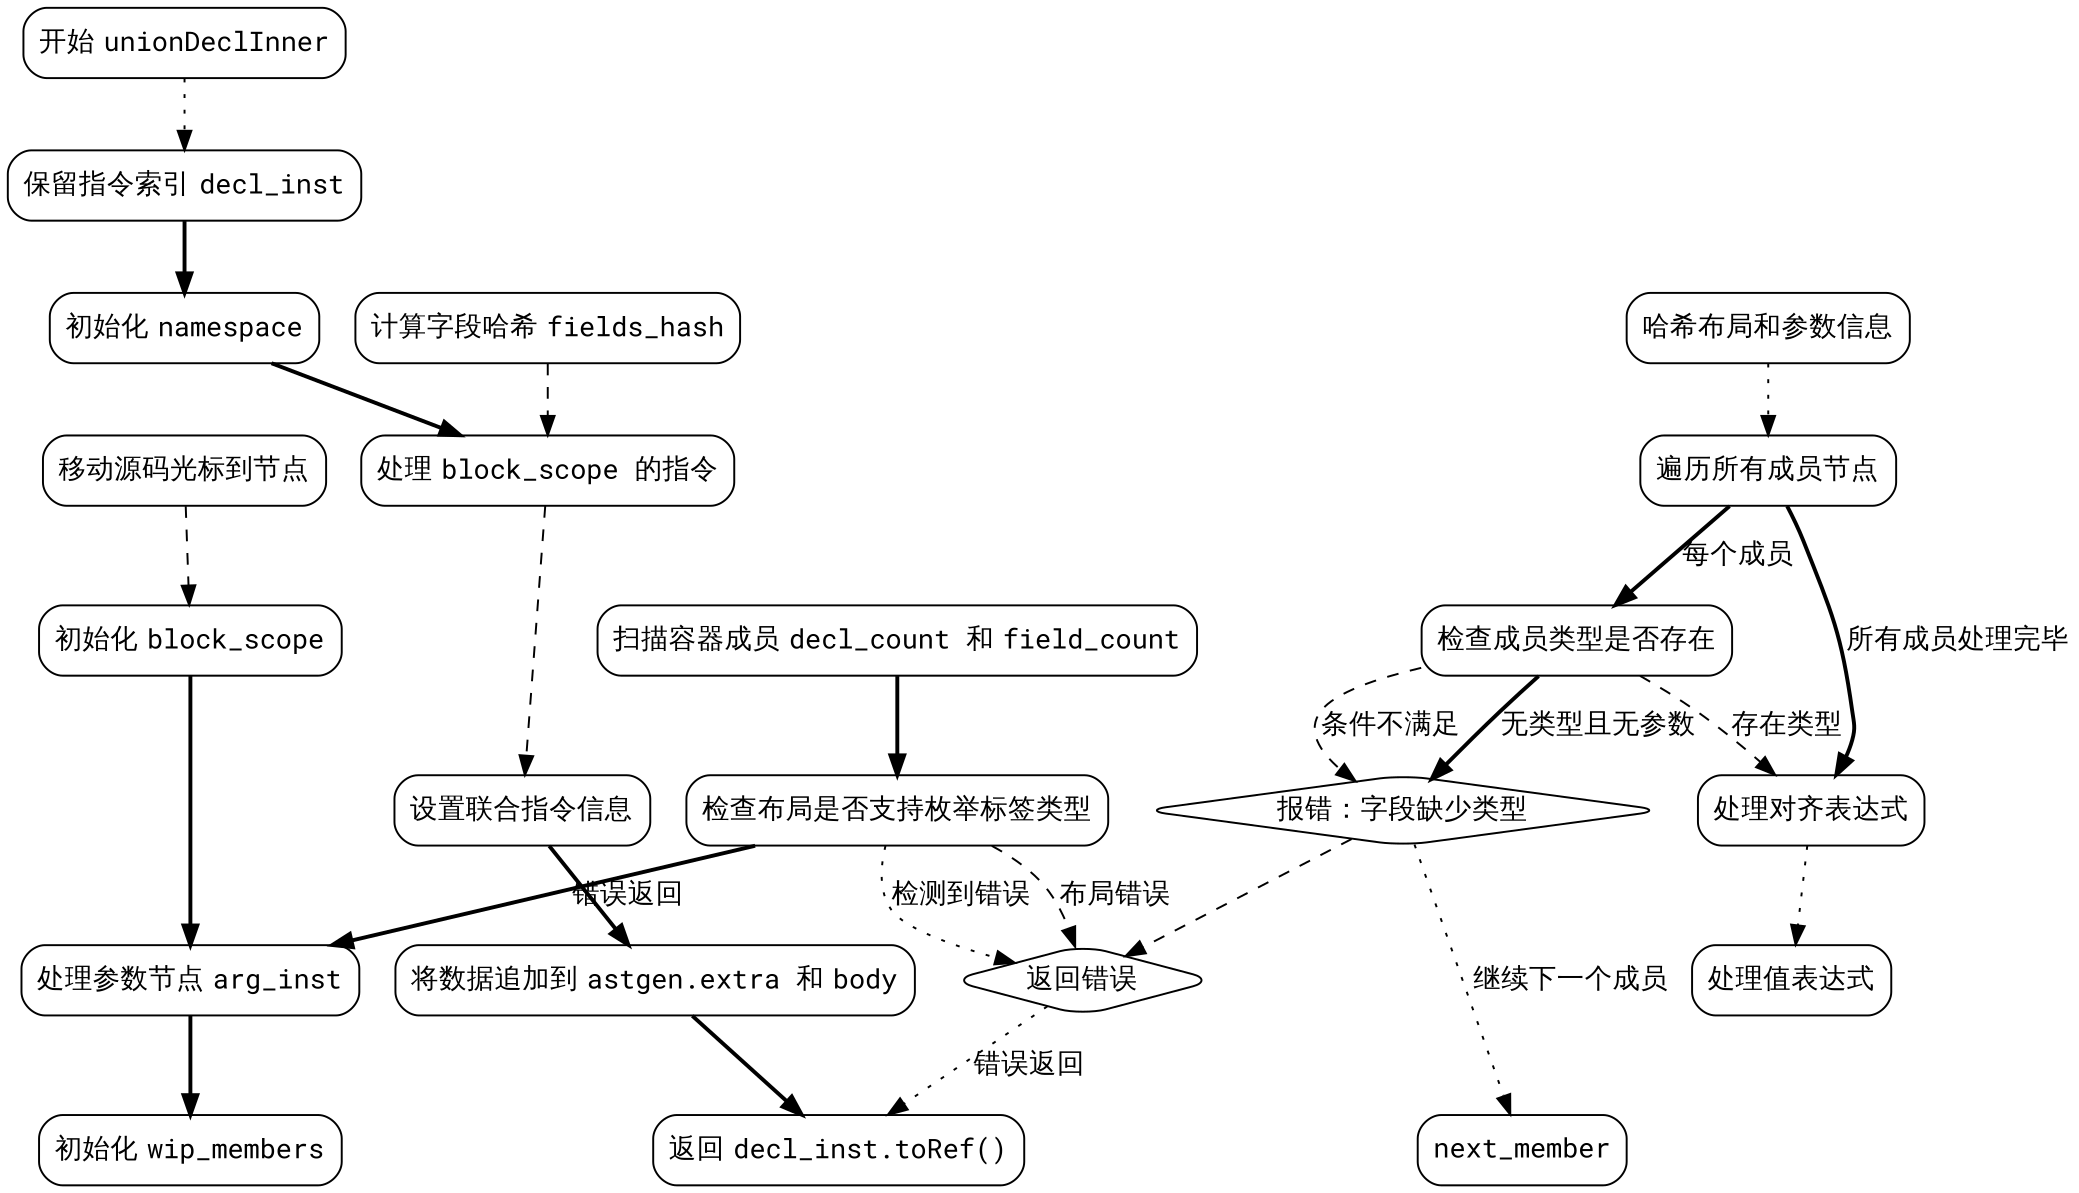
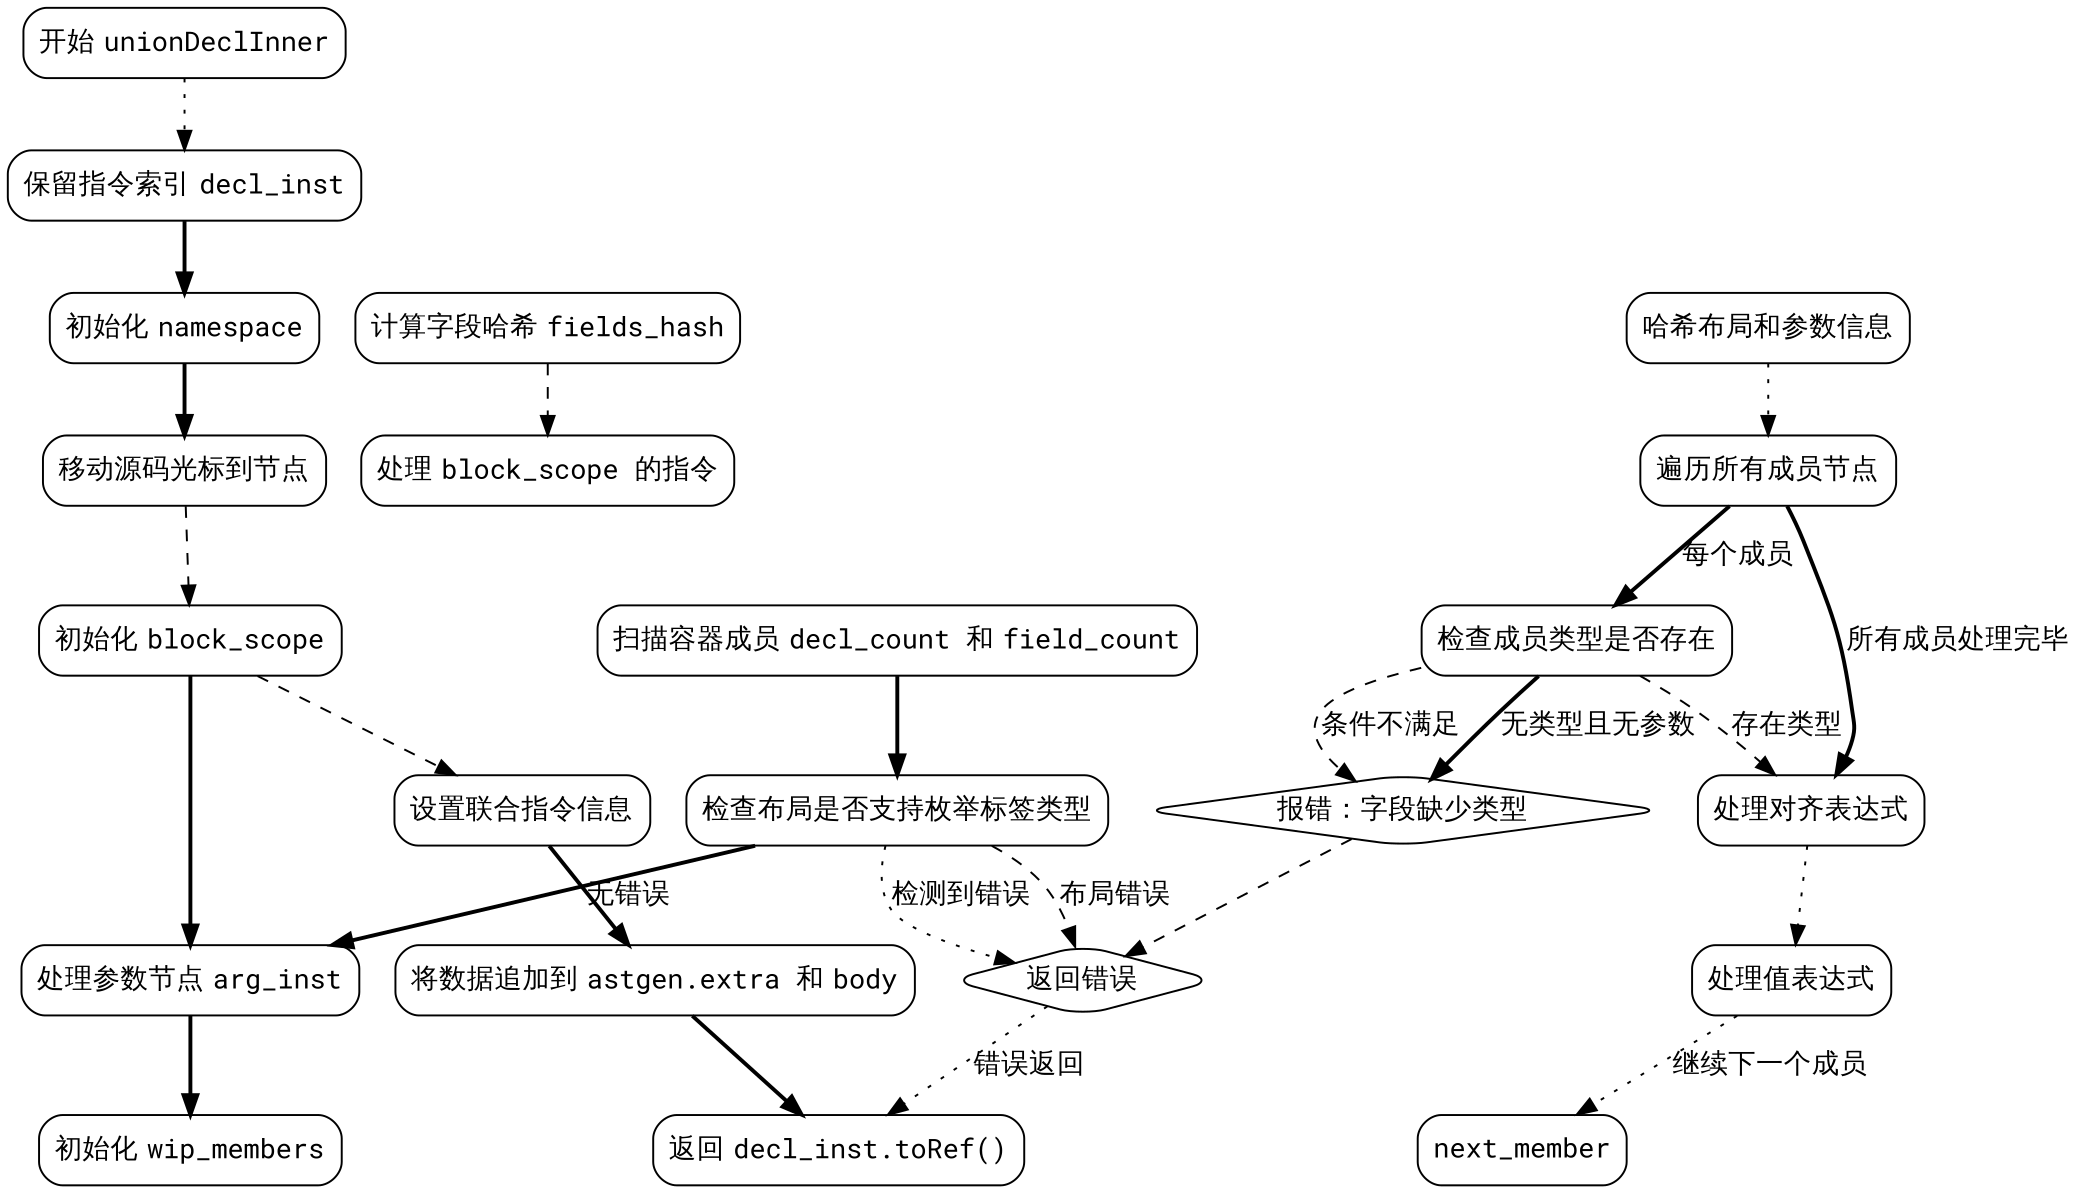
  digraph {
    fontname="Roboto Mono"
    node [fontname="Roboto Mono" shape=rectangle style=rounded]
    edge [fontname="Roboto Mono" style=bold]
    n1 [label="开始 unionDeclInner"]
    n2 [label="保留指令索引 decl_inst"]
    n3 [label="初始化 namespace"]
    n4 [label="移动源码光标到节点"]
    n5 [label="初始化 block_scope"]
    n6 [label="处理参数节点 arg_inst"]
    n7 [label="扫描容器成员 decl_count 和 field_count"]
    n8 [label="检查布局是否支持枚举标签类型"]
    n9 [label="返回错误" shape=diamond]
    n10 [label="初始化 wip_members"]
    n11 [label="返回 decl_inst.toRef()"]
    n12 [label="哈希布局和参数信息"]
    n13 [label="遍历所有成员节点"]
    n14 [label="检查成员类型是否存在"]
    n15 [label="处理对齐表达式"]
    n16 [label="报错：字段缺少类型" shape=diamond]
    n17 [label="计算字段哈希 fields_hash"]
    n18 [label="处理 block_scope 的指令"]
    n19 [label="处理值表达式"]
    next_member
    n21 [label="设置联合指令信息"]
    n22 [label="将数据追加到 astgen.extra 和 body"]
    n1 -> n2 [style=dotted]
    n2 -> n3
-   n3 -> n18
+   n3 -> n4
    n4 -> n5 [style=dashed]
    n5 -> n6
    n6 -> n10
    n7 -> n8
-   n8 -> n6 [label="错误返回"]
+   n8 -> n6 [label="无错误"]
    n8 -> n9 [label="布局错误" style=dashed]
    n8 -> n9 [label="检测到错误" style=dotted]
    n9 -> n11 [label="错误返回" style=dotted]
    n12 -> n13 [style=dotted]
    n13 -> n14 [label="每个成员"]
    n13 -> n15 [label="所有成员处理完毕"]
    n14 -> n15 [label="存在类型" style=dashed]
    n14 -> n16 [label="无类型且无参数"]
    n14 -> n16 [label="条件不满足" style=dashed]
    n15 -> n19 [style=dotted]
    n16 -> n9 [style=dashed]
    n17 -> n18 [style=dashed]
-   n18 -> n21 [style=dashed]
-   n16 -> next_member [label="继续下一个成员" style=dotted]
+   n5 -> n21 [style=dashed]
+   n19 -> next_member [label="继续下一个成员" style=dotted]
    n21 -> n22
    n22 -> n11
  }
